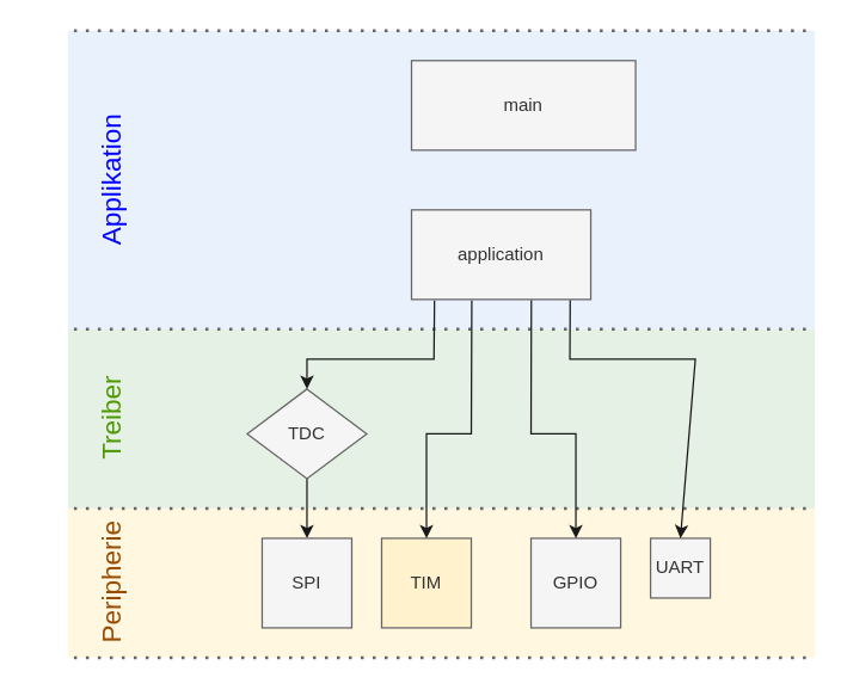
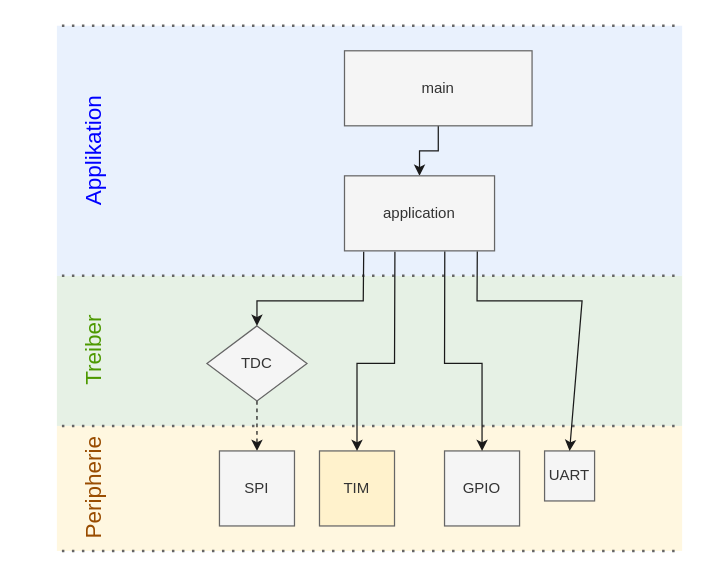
  <mxCell id="0" />
  <mxCell id="1" parent="0" />
  <mxCell id="2" value="" style="rounded=0;whiteSpace=wrap;html=1;fillColor=#fff2cc;strokeColor=none;opacity=60;" vertex="1" parent="1"><mxGeometry x="45" y="340" width="500" height="100" as="geometry" /></mxCell>
  <mxCell id="3" value="" style="rounded=0;whiteSpace=wrap;html=1;fillColor=#d5e8d4;strokeColor=none;opacity=60;" vertex="1" parent="1"><mxGeometry x="45" y="220" width="500" height="120" as="geometry" /></mxCell>
  <mxCell id="4" value="" style="rounded=0;whiteSpace=wrap;html=1;fillColor=#dae8fc;strokeColor=none;opacity=60;" vertex="1" parent="1"><mxGeometry x="45" y="20" width="500" height="200" as="geometry" /></mxCell>
+ <mxCell id="5" value="" style="edgeStyle=orthogonalEdgeStyle;rounded=0;orthogonalLoop=1;jettySize=auto;html=1;strokeColor=#1A1A1A;" edge="1" parent="1" source="6" target="7"><mxGeometry relative="1" as="geometry" /></mxCell>
  <mxCell id="6" value="main" style="rounded=0;whiteSpace=wrap;html=1;fillColor=#f5f5f5;fontColor=#333333;strokeColor=#666666;" vertex="1" parent="1"><mxGeometry x="275" y="40" width="150" height="60" as="geometry" /></mxCell>
  <mxCell id="7" value="application" style="rounded=0;whiteSpace=wrap;html=1;fillColor=#f5f5f5;fontColor=#333333;strokeColor=#666666;" vertex="1" parent="1"><mxGeometry x="275" y="140" width="120" height="60" as="geometry" /></mxCell>
- <mxCell id="8" style="edgeStyle=orthogonalEdgeStyle;rounded=0;orthogonalLoop=1;jettySize=auto;html=1;exitX=0.5;exitY=1;exitDx=0;exitDy=0;entryX=0.5;entryY=0;entryDx=0;entryDy=0;strokeColor=#1A1A1A;" edge="1" parent="1" source="9" target="10"><mxGeometry relative="1" as="geometry" /></mxCell>
+ <mxCell id="8" style="edgeStyle=orthogonalEdgeStyle;rounded=0;orthogonalLoop=1;jettySize=auto;html=1;exitX=0.5;exitY=1;exitDx=0;exitDy=0;entryX=0.5;entryY=0;entryDx=0;entryDy=0;strokeColor=#1A1A1A;dashed=1;" edge="1" parent="1" source="9" target="10"><mxGeometry relative="1" as="geometry" /></mxCell>
  <mxCell id="9" value="TDC" style="rhombus;whiteSpace=wrap;html=1;fillColor=#f5f5f5;fontColor=#333333;strokeColor=#666666;" vertex="1" parent="1"><mxGeometry x="165" y="260" width="80" height="60" as="geometry" /></mxCell>
  <mxCell id="10" value="SPI" style="rounded=0;whiteSpace=wrap;html=1;fillColor=#f5f5f5;fontColor=#333333;strokeColor=#666666;" vertex="1" parent="1"><mxGeometry x="175" y="360" width="60" height="60" as="geometry" /></mxCell>
  <mxCell id="11" value="TIM" style="rounded=0;whiteSpace=wrap;html=1;fillColor=#fff2cc;fontColor=#333333;strokeColor=#666666;" vertex="1" parent="1"><mxGeometry x="255" y="360" width="60" height="60" as="geometry" /></mxCell>
  <mxCell id="12" value="" style="endArrow=none;dashed=1;html=1;dashPattern=1 3;strokeWidth=2;rounded=0;fillColor=#f5f5f5;strokeColor=#666666;entryX=1;entryY=1;entryDx=0;entryDy=0;" edge="1" parent="1" target="4"><mxGeometry width="50" height="50" relative="1" as="geometry"><mxPoint x="49" y="220" as="sourcePoint" /><mxPoint x="449" y="220" as="targetPoint" /></mxGeometry></mxCell>
  <mxCell id="13" value="" style="endArrow=none;dashed=1;html=1;dashPattern=1 3;strokeWidth=2;rounded=0;fillColor=#f5f5f5;strokeColor=#666666;entryX=1;entryY=0;entryDx=0;entryDy=0;" edge="1" parent="1" target="4"><mxGeometry width="50" height="50" relative="1" as="geometry"><mxPoint x="49" y="20" as="sourcePoint" /><mxPoint x="449" y="20" as="targetPoint" /></mxGeometry></mxCell>
  <mxCell id="14" value="" style="endArrow=none;dashed=1;html=1;dashPattern=1 3;strokeWidth=2;rounded=0;fillColor=#f5f5f5;strokeColor=#666666;entryX=1;entryY=1;entryDx=0;entryDy=0;" edge="1" parent="1" target="3"><mxGeometry width="50" height="50" relative="1" as="geometry"><mxPoint x="49" y="340" as="sourcePoint" /><mxPoint x="449" y="340" as="targetPoint" /></mxGeometry></mxCell>
  <mxCell id="15" value="" style="endArrow=none;dashed=1;html=1;dashPattern=1 3;strokeWidth=2;rounded=0;fillColor=#f5f5f5;strokeColor=#666666;entryX=1;entryY=1;entryDx=0;entryDy=0;" edge="1" parent="1" target="2"><mxGeometry width="50" height="50" relative="1" as="geometry"><mxPoint x="49" y="440" as="sourcePoint" /><mxPoint x="449" y="440" as="targetPoint" /></mxGeometry></mxCell>
  <mxCell id="16" value="&lt;font style=&quot;color: rgb(0, 0, 255); font-size: 18px;&quot;&gt;Applikation&lt;/font&gt;" style="text;html=1;align=center;verticalAlign=middle;whiteSpace=wrap;rounded=0;rotation=-90;" vertex="1" parent="1"><mxGeometry x="45" y="105" width="60" height="30" as="geometry" /></mxCell>
  <mxCell id="17" value="&lt;font style=&quot;color: rgb(77, 153, 0); font-size: 18px;&quot;&gt;Treiber&lt;/font&gt;" style="text;html=1;align=center;verticalAlign=middle;resizable=0;points=[];autosize=1;strokeColor=none;fillColor=none;rotation=-90;" vertex="1" parent="1"><mxGeometry x="35" y="260" width="80" height="40" as="geometry" /></mxCell>
  <mxCell id="18" value="&lt;font style=&quot;color: rgb(153, 76, 0); font-size: 18px;&quot;&gt;Peripherie&lt;/font&gt;" style="text;html=1;align=center;verticalAlign=middle;resizable=0;points=[];autosize=1;strokeColor=none;fillColor=none;rotation=-90;" vertex="1" parent="1"><mxGeometry x="20" y="370" width="110" height="40" as="geometry" /></mxCell>
  <mxCell id="19" value="UART" style="rounded=0;whiteSpace=wrap;html=1;fillColor=#f5f5f5;fontColor=#333333;strokeColor=#666666;" vertex="1" parent="1"><mxGeometry x="435" y="360" width="40" height="40" as="geometry" /></mxCell>
  <mxCell id="20" value="GPIO" style="rounded=0;whiteSpace=wrap;html=1;fillColor=#f5f5f5;fontColor=#333333;strokeColor=#666666;" vertex="1" parent="1"><mxGeometry x="355" y="360" width="60" height="60" as="geometry" /></mxCell>
  <mxCell id="21" value="" style="endArrow=classic;html=1;rounded=0;exitX=0.128;exitY=1.011;exitDx=0;exitDy=0;exitPerimeter=0;entryX=0.5;entryY=0;entryDx=0;entryDy=0;fillColor=#f5f5f5;strokeColor=#1A1A1A;" edge="1" parent="1" source="7" target="9"><mxGeometry width="50" height="50" relative="1" as="geometry"><mxPoint x="185" y="270" as="sourcePoint" /><mxPoint x="235" y="220" as="targetPoint" /><Array as="points"><mxPoint x="290" y="240" /><mxPoint x="255" y="240" /><mxPoint x="205" y="240" /></Array></mxGeometry></mxCell>
  <mxCell id="22" value="" style="endArrow=classic;html=1;rounded=0;exitX=0.336;exitY=1.011;exitDx=0;exitDy=0;exitPerimeter=0;entryX=0.5;entryY=0;entryDx=0;entryDy=0;fillColor=#f5f5f5;strokeColor=#1A1A1A;" edge="1" parent="1" source="7" target="11"><mxGeometry width="50" height="50" relative="1" as="geometry"><mxPoint x="185" y="270" as="sourcePoint" /><mxPoint x="235" y="220" as="targetPoint" /><Array as="points"><mxPoint x="315" y="290" /><mxPoint x="285" y="290" /></Array></mxGeometry></mxCell>
  <mxCell id="23" value="" style="endArrow=classic;html=1;rounded=0;exitX=0.585;exitY=1.01;exitDx=0;exitDy=0;exitPerimeter=0;entryX=0.5;entryY=0;entryDx=0;entryDy=0;fillColor=#f5f5f5;strokeColor=#1A1A1A;" edge="1" parent="1"><mxGeometry width="50" height="50" relative="1" as="geometry"><mxPoint x="355.2" y="200.6" as="sourcePoint" /><mxPoint x="385" y="360" as="targetPoint" /><Array as="points"><mxPoint x="355" y="290" /><mxPoint x="385" y="290" /></Array></mxGeometry></mxCell>
  <mxCell id="24" value="" style="endArrow=classic;html=1;rounded=0;exitX=0.885;exitY=1.01;exitDx=0;exitDy=0;exitPerimeter=0;entryX=0.5;entryY=0;entryDx=0;entryDy=0;fillColor=#f5f5f5;strokeColor=#1A1A1A;" edge="1" parent="1" source="7" target="19"><mxGeometry width="50" height="50" relative="1" as="geometry"><mxPoint x="375" y="201" as="sourcePoint" /><mxPoint x="460" y="260" as="targetPoint" /><Array as="points"><mxPoint x="381" y="240" /><mxPoint x="410" y="240" /><mxPoint x="465" y="240" /></Array></mxGeometry></mxCell>
